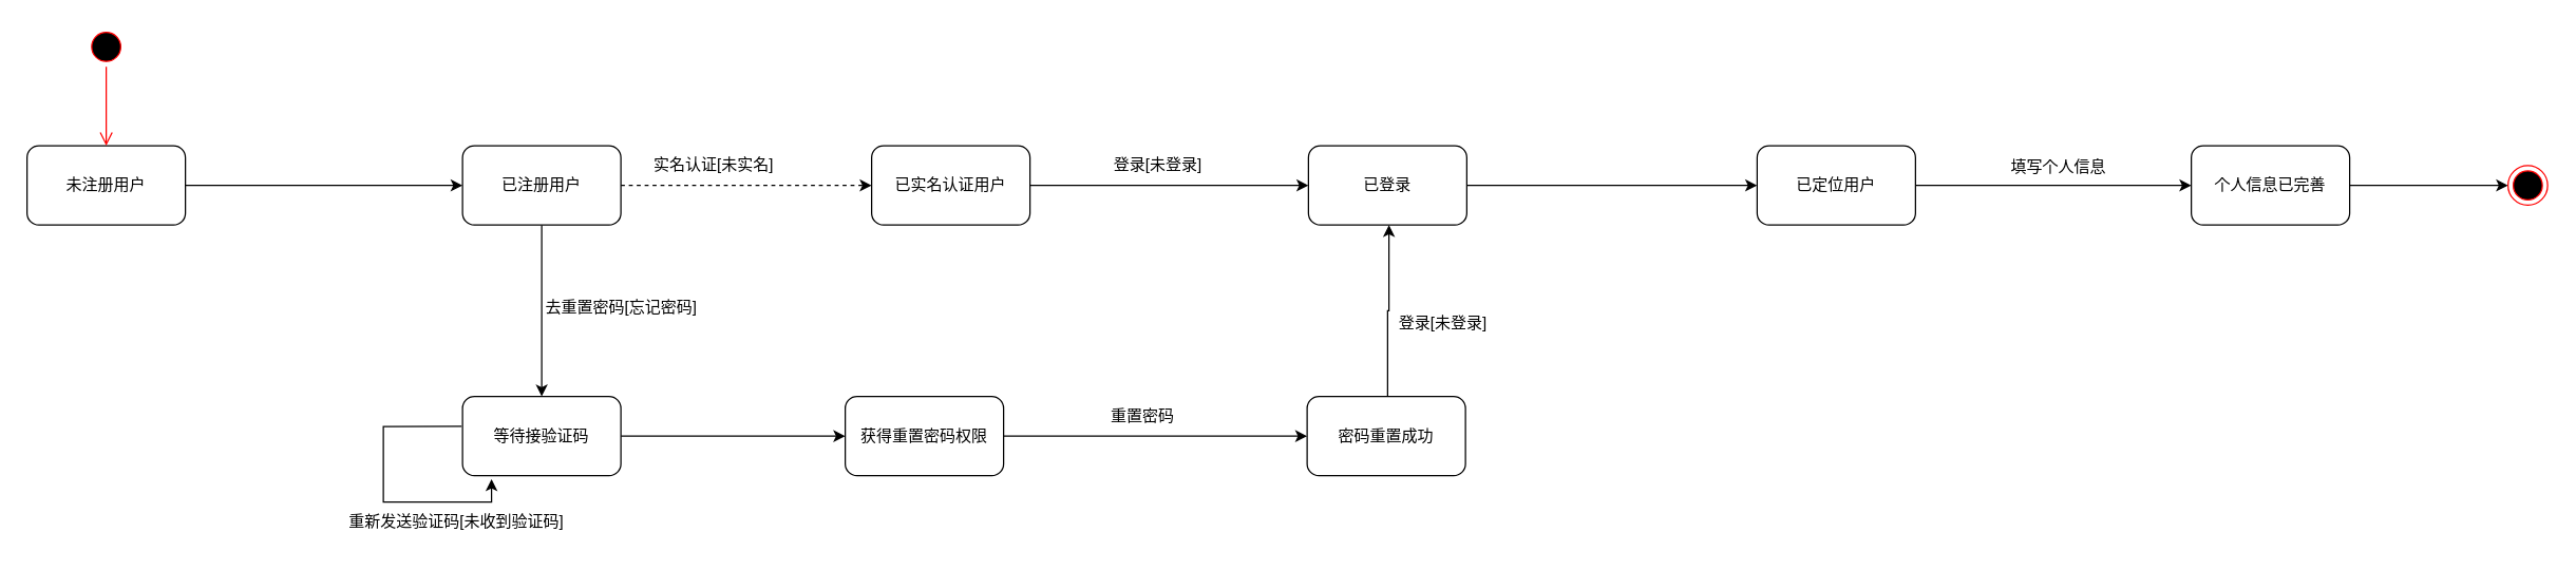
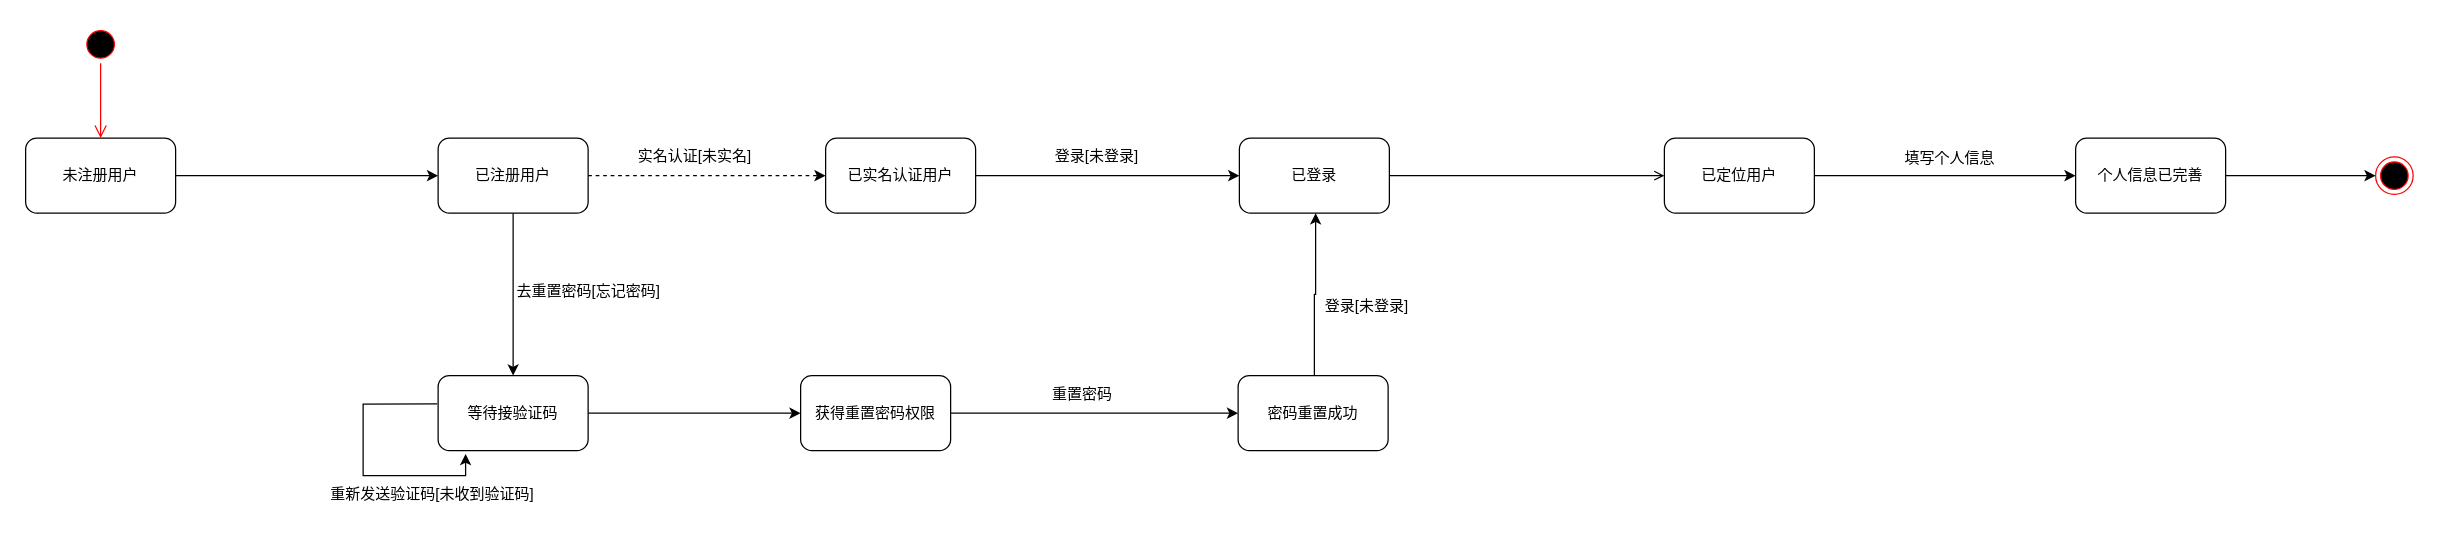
  <mxCell id="0" />
  <mxCell id="1" parent="0" />
  <mxCell id="2" style="edgeStyle=orthogonalEdgeStyle;rounded=0;orthogonalLoop=1;jettySize=auto;html=1;entryX=0;entryY=0.5;entryDx=0;entryDy=0;" edge="1" parent="1" source="3" target="6"><mxGeometry relative="1" as="geometry" /></mxCell>
  <mxCell id="3" value="未注册用户" style="rounded=1;whiteSpace=wrap;html=1;" vertex="1" parent="1"><mxGeometry x="20" y="110" width="120" height="60" as="geometry" /></mxCell>
  <mxCell id="4" style="edgeStyle=orthogonalEdgeStyle;rounded=0;orthogonalLoop=1;jettySize=auto;html=1;dashed=1;" edge="1" parent="1" source="6" target="13"><mxGeometry relative="1" as="geometry" /></mxCell>
  <mxCell id="5" style="edgeStyle=orthogonalEdgeStyle;rounded=0;orthogonalLoop=1;jettySize=auto;html=1;entryX=0.5;entryY=0;entryDx=0;entryDy=0;" edge="1" parent="1" source="6" target="17"><mxGeometry relative="1" as="geometry" /></mxCell>
  <mxCell id="6" value="已注册用户" style="rounded=1;whiteSpace=wrap;html=1;" vertex="1" parent="1"><mxGeometry x="350" y="110" width="120" height="60" as="geometry" /></mxCell>
- <mxCell id="7" style="edgeStyle=orthogonalEdgeStyle;rounded=0;orthogonalLoop=1;jettySize=auto;html=1;entryX=0;entryY=0.5;entryDx=0;entryDy=0;" edge="1" parent="1" source="8" target="11"><mxGeometry relative="1" as="geometry" /></mxCell>
+ <mxCell id="7" style="edgeStyle=orthogonalEdgeStyle;rounded=0;orthogonalLoop=1;jettySize=auto;html=1;entryX=0;entryY=0.5;entryDx=0;entryDy=0;endArrow=open;" edge="1" parent="1" source="8" target="11"><mxGeometry relative="1" as="geometry" /></mxCell>
  <mxCell id="8" value="已登录" style="rounded=1;whiteSpace=wrap;html=1;" vertex="1" parent="1"><mxGeometry x="991" y="110" width="120" height="60" as="geometry" /></mxCell>
  <mxCell id="9" value="&amp;nbsp;登录[未登录]" style="text;html=1;align=center;verticalAlign=middle;resizable=0;points=[];autosize=1;strokeColor=none;fillColor=none;" vertex="1" parent="1"><mxGeometry x="830" y="110" width="90" height="30" as="geometry" /></mxCell>
  <mxCell id="10" style="edgeStyle=orthogonalEdgeStyle;rounded=0;orthogonalLoop=1;jettySize=auto;html=1;entryX=0;entryY=0.5;entryDx=0;entryDy=0;" edge="1" parent="1" source="11" target="28"><mxGeometry relative="1" as="geometry" /></mxCell>
  <mxCell id="11" value="已定位用户" style="rounded=1;whiteSpace=wrap;html=1;" vertex="1" parent="1"><mxGeometry x="1331" y="110" width="120" height="60" as="geometry" /></mxCell>
  <mxCell id="12" style="edgeStyle=orthogonalEdgeStyle;rounded=0;orthogonalLoop=1;jettySize=auto;html=1;entryX=0;entryY=0.5;entryDx=0;entryDy=0;" edge="1" parent="1" source="13" target="8"><mxGeometry relative="1" as="geometry" /></mxCell>
  <mxCell id="13" value="已实名认证用户" style="rounded=1;whiteSpace=wrap;html=1;" vertex="1" parent="1"><mxGeometry x="660" y="110" width="120" height="60" as="geometry" /></mxCell>
- <mxCell id="14" value="实名认证[未实名]" style="text;html=1;align=center;verticalAlign=middle;resizable=0;points=[];autosize=1;strokeColor=none;fillColor=none;" vertex="1" parent="1"><mxGeometry x="485" y="110" width="110" height="30" as="geometry" /></mxCell>
+ <mxCell id="14" value="实名认证[未实名]" style="text;html=1;align=center;verticalAlign=middle;resizable=0;points=[];autosize=1;strokeColor=none;fillColor=none;" vertex="1" parent="1"><mxGeometry x="500" y="110" width="110" height="30" as="geometry" /></mxCell>
  <mxCell id="15" style="edgeStyle=orthogonalEdgeStyle;rounded=0;orthogonalLoop=1;jettySize=auto;html=1;" edge="1" parent="1" source="17" target="20"><mxGeometry relative="1" as="geometry" /></mxCell>
  <mxCell id="16" style="edgeStyle=orthogonalEdgeStyle;rounded=0;orthogonalLoop=1;jettySize=auto;html=1;entryX=0.183;entryY=1.044;entryDx=0;entryDy=0;entryPerimeter=0;exitX=-0.006;exitY=0.378;exitDx=0;exitDy=0;exitPerimeter=0;" edge="1" parent="1" source="17" target="17"><mxGeometry relative="1" as="geometry"><mxPoint x="410" y="470" as="targetPoint" /><Array as="points"><mxPoint x="290" y="323" /><mxPoint x="290" y="380" /><mxPoint x="372" y="380" /></Array></mxGeometry></mxCell>
  <mxCell id="17" value="等待接验证码" style="rounded=1;whiteSpace=wrap;html=1;" vertex="1" parent="1"><mxGeometry x="350" y="300" width="120" height="60" as="geometry" /></mxCell>
  <mxCell id="18" value="去重置密码[忘记密码]" style="text;html=1;align=center;verticalAlign=middle;resizable=0;points=[];autosize=1;strokeColor=none;fillColor=none;" vertex="1" parent="1"><mxGeometry x="400" y="218" width="140" height="30" as="geometry" /></mxCell>
  <mxCell id="19" style="edgeStyle=orthogonalEdgeStyle;rounded=0;orthogonalLoop=1;jettySize=auto;html=1;entryX=0;entryY=0.5;entryDx=0;entryDy=0;" edge="1" parent="1" source="20" target="22"><mxGeometry relative="1" as="geometry" /></mxCell>
  <mxCell id="20" value="获得重置密码权限" style="rounded=1;whiteSpace=wrap;html=1;" vertex="1" parent="1"><mxGeometry x="640" y="300" width="120" height="60" as="geometry" /></mxCell>
  <mxCell id="21" style="edgeStyle=orthogonalEdgeStyle;rounded=0;orthogonalLoop=1;jettySize=auto;html=1;entryX=0.5;entryY=1;entryDx=0;entryDy=0;" edge="1" parent="1"><mxGeometry relative="1" as="geometry"><mxPoint x="1051" y="300" as="sourcePoint" /><mxPoint x="1052" y="170" as="targetPoint" /><Array as="points"><mxPoint x="1051" y="235" /><mxPoint x="1052" y="235" /></Array></mxGeometry></mxCell>
  <mxCell id="22" value="密码重置成功" style="rounded=1;whiteSpace=wrap;html=1;" vertex="1" parent="1"><mxGeometry x="990" y="300" width="120" height="60" as="geometry" /></mxCell>
  <mxCell id="23" value="重置密码" style="text;html=1;align=center;verticalAlign=middle;resizable=0;points=[];autosize=1;strokeColor=none;fillColor=none;" vertex="1" parent="1"><mxGeometry x="830" y="300" width="70" height="30" as="geometry" /></mxCell>
  <mxCell id="24" value="&amp;nbsp;登录[未登录]" style="text;html=1;align=center;verticalAlign=middle;resizable=0;points=[];autosize=1;strokeColor=none;fillColor=none;" vertex="1" parent="1"><mxGeometry x="1046" y="230" width="90" height="30" as="geometry" /></mxCell>
  <mxCell id="25" value="" style="ellipse;html=1;shape=startState;fillColor=#000000;strokeColor=#ff0000;" vertex="1" parent="1"><mxGeometry x="65" y="20" width="30" height="30" as="geometry" /></mxCell>
  <mxCell id="26" value="" style="edgeStyle=orthogonalEdgeStyle;html=1;verticalAlign=bottom;endArrow=open;endSize=8;strokeColor=#ff0000;rounded=0;" edge="1" source="25" parent="1"><mxGeometry relative="1" as="geometry"><mxPoint x="80" y="110" as="targetPoint" /></mxGeometry></mxCell>
  <mxCell id="27" style="edgeStyle=orthogonalEdgeStyle;rounded=0;orthogonalLoop=1;jettySize=auto;html=1;" edge="1" parent="1" source="28" target="30"><mxGeometry relative="1" as="geometry" /></mxCell>
  <mxCell id="28" value="个人信息已完善" style="rounded=1;whiteSpace=wrap;html=1;" vertex="1" parent="1"><mxGeometry x="1660" y="110" width="120" height="60" as="geometry" /></mxCell>
  <mxCell id="29" value="填写个人信息" style="text;html=1;align=center;verticalAlign=middle;resizable=0;points=[];autosize=1;strokeColor=none;fillColor=none;" vertex="1" parent="1"><mxGeometry x="1509" y="111" width="100" height="30" as="geometry" /></mxCell>
  <mxCell id="30" value="" style="ellipse;html=1;shape=endState;fillColor=#000000;strokeColor=#ff0000;" vertex="1" parent="1"><mxGeometry x="1900" y="125" width="30" height="30" as="geometry" /></mxCell>
  <mxCell id="31" value="重新发送验证码[未收到验证码]" style="text;html=1;align=center;verticalAlign=middle;resizable=0;points=[];autosize=1;strokeColor=none;fillColor=none;" vertex="1" parent="1"><mxGeometry x="250" y="380" width="190" height="30" as="geometry" /></mxCell>
